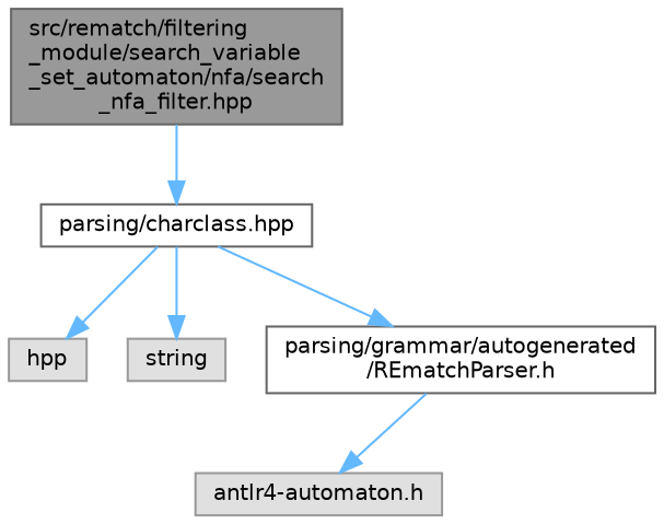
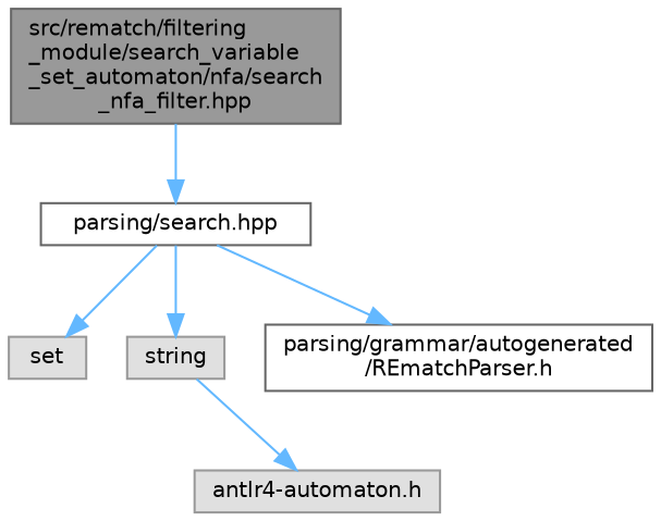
  digraph {
    fontname="DejaVu Sans"
    node [color=grey60 fillcolor="#E0E0E0" fontname="DejaVu Sans" fontsize=10 shape=box style=filled]
    edge [color=steelblue1 fontname="DejaVu Sans" fontsize=10 labelfontname=Helvetica labelfontsize=10 style=solid]
    n1 [color=gray40 fillcolor=grey60 fontcolor=black height=0.2 label="src/rematch/filtering\l_module/search_variable\l_set_automaton/nfa/search\l_nfa_filter.hpp" width=0.4]
-   n2 [color=grey40 fillcolor=white height=0.2 label="parsing/charclass.hpp" width=0.4]
-   n3 [height=0.2 label=hpp width=0.4]
+   n2 [color=grey40 fillcolor=white height=0.2 label="parsing/search.hpp" width=0.4]
+   n3 [height=0.2 label=set width=0.4]
    n4 [height=0.2 label=string width=0.4]
    n5 [color=grey40 fillcolor=white height=0.2 label="parsing/grammar/autogenerated\l/REmatchParser.h" width=0.4]
    n6 [height=0.2 label="antlr4-automaton.h" width=0.4]
    n1 -> n2
    n2 -> n3
    n2 -> n4
    n2 -> n5
-   n5 -> n6
+   n4 -> n6
  }
